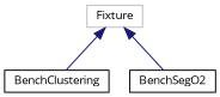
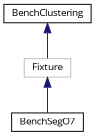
  digraph {
    fontname="Open Sans"
    rankdir=TB
    node [color=black fontname="Open Sans" fontsize=10 shape=record]
    edge [color=midnightblue dir=back fontname="Open Sans" fontsize=10 labelfontname=Helvetica labelfontsize=10 style=solid]
    n1 [color=grey75 height=0.2 label=Fixture width=0.4]
    n2 [height=0.2 label=BenchClustering width=0.4]
-   n3 [height=0.2 label=BenchSegO2 width=0.4]
-   n1 -> n2
+   n3 [height=0.2 label=BenchSegO7 width=0.4]
+   n2 -> n1
    n1 -> n3
  }
